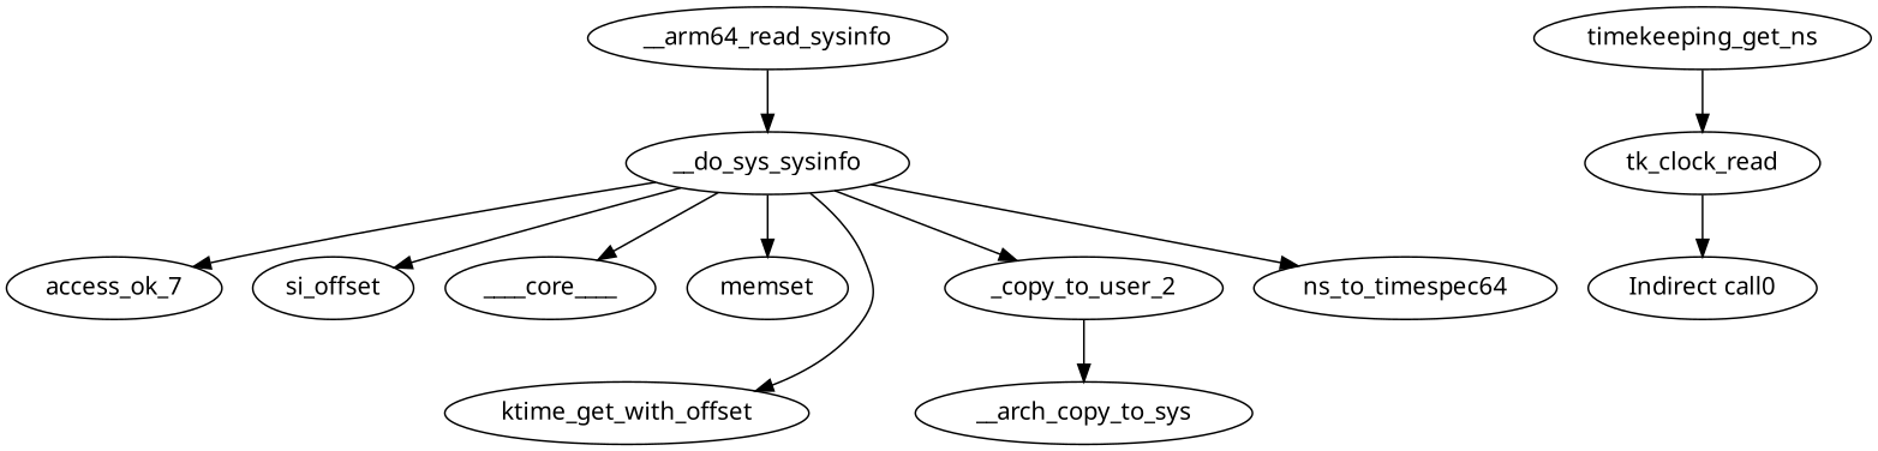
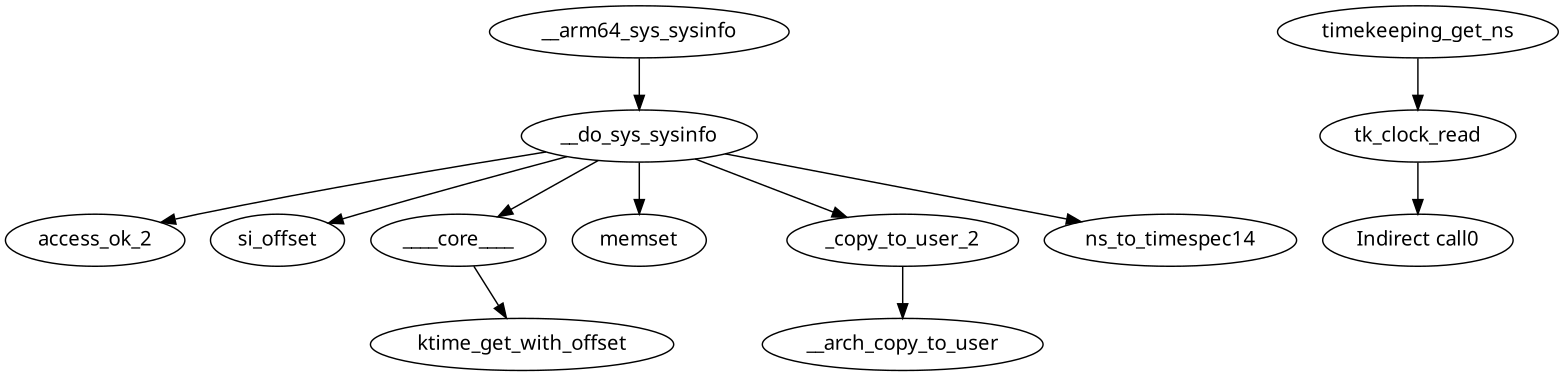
  digraph {
    fontname="Noto Sans"
    node [color=black fontname="Noto Sans"]
    edge [color=black fontname="Noto Sans"]
-   __arm64_sys_sysinfo [label=__arm64_read_sysinfo]
+   __arm64_sys_sysinfo
    __do_sys_sysinfo
-   access_ok_7
+   access_ok_7 [label=access_ok_2]
    n4 [label=si_offset]
    ____core____ [color=kernel]
    memset
    _copy_to_user_2
    ktime_get_with_offset
-   ns_to_timespec64
-   __arch_copy_to_user [label=__arch_copy_to_sys]
+   ns_to_timespec64 [label=ns_to_timespec14]
+   __arch_copy_to_user
    timekeeping_get_ns
    tk_clock_read
    "Indirect call0"
    __arm64_sys_sysinfo -> __do_sys_sysinfo
    __do_sys_sysinfo -> access_ok_7
    __do_sys_sysinfo -> n4
    __do_sys_sysinfo -> ____core____
    __do_sys_sysinfo -> memset
    __do_sys_sysinfo -> _copy_to_user_2
-   __do_sys_sysinfo -> ktime_get_with_offset
+   ____core____ -> ktime_get_with_offset
    __do_sys_sysinfo -> ns_to_timespec64
    _copy_to_user_2 -> __arch_copy_to_user
    timekeeping_get_ns -> tk_clock_read
    tk_clock_read -> "Indirect call0"
  }
